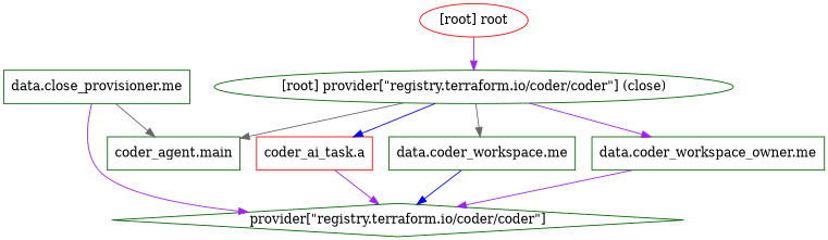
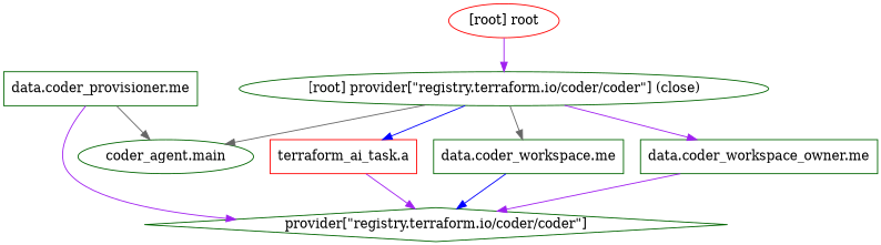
  digraph {
    compound=true
    newrank=true
    node [color=darkgreen shape=box]
    edge [color=purple]
-   n1 [label="coder_agent.main"]
-   n2 [label="data.close_provisioner.me"]
-   n3 [color=red label="coder_ai_task.a"]
+   n1 [label="coder_agent.main" shape=ellipse]
+   n2 [label="data.coder_provisioner.me"]
+   n3 [color=red label="terraform_ai_task.a"]
    n4 [label="provider[\"registry.terraform.io/coder/coder\"]" shape=diamond]
    n5 [label="data.coder_workspace.me"]
    n6 [label="data.coder_workspace_owner.me"]
    "[root] provider[\"registry.terraform.io/coder/coder\"] (close)" [shape=""]
    "[root] root" [color=red shape=""]
    subgraph sub_1 {
      n1
      n2
      n3
      n4
      n5
      n6
      "[root] provider[\"registry.terraform.io/coder/coder\"] (close)"
      "[root] root"
    }
    n2 -> n1 [color=gray40]
    n2 -> n4
    n3 -> n4
    n5 -> n4 [color=blue]
    n6 -> n4
    "[root] provider[\"registry.terraform.io/coder/coder\"] (close)" -> n1 [color=gray40]
    "[root] provider[\"registry.terraform.io/coder/coder\"] (close)" -> n3 [color=blue]
    "[root] provider[\"registry.terraform.io/coder/coder\"] (close)" -> n5 [color=gray40]
    "[root] provider[\"registry.terraform.io/coder/coder\"] (close)" -> n6
    "[root] root" -> "[root] provider[\"registry.terraform.io/coder/coder\"] (close)"
  }
